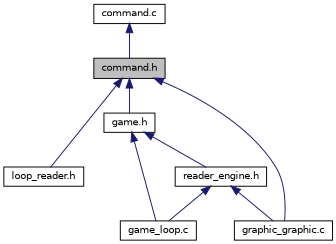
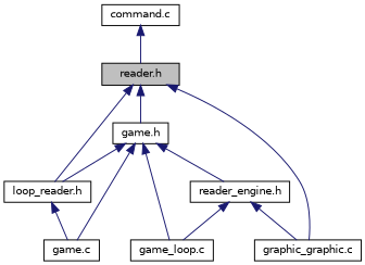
  digraph {
    node [color=black fillcolor=white fontname=Helvetica fontsize=10 shape=record style=filled]
    edge [color=midnightblue dir=back fontname=Helvetica fontsize=10 labelfontname=Helvetica labelfontsize=10 style=solid]
-   n1 [fillcolor=grey75 fontcolor=black height=0.2 label="command.h" width=0.4]
+   n1 [fillcolor=grey75 fontcolor=black height=0.2 label="reader.h" width=0.4]
    n2 [height=0.2 label="game.h" width=0.4]
    n3 [height=0.2 label="loop_reader.h" width=0.4]
    n4 [height=0.2 label="graphic_graphic.c" width=0.4]
    n5 [height=0.2 label="command.c" width=0.4]
+   n6 [height=0.2 label="game.c" width=0.4]
    n7 [height=0.2 label="reader_engine.h" width=0.4]
    n8 [height=0.2 label="game_loop.c" width=0.4]
    n1 -> n2
    n1 -> n3
    n1 -> n4
+   n2 -> n3
+   n2 -> n6
    n2 -> n7
    n2 -> n8
+   n3 -> n6
    n5 -> n1
    n7 -> n4
    n7 -> n8
  }
